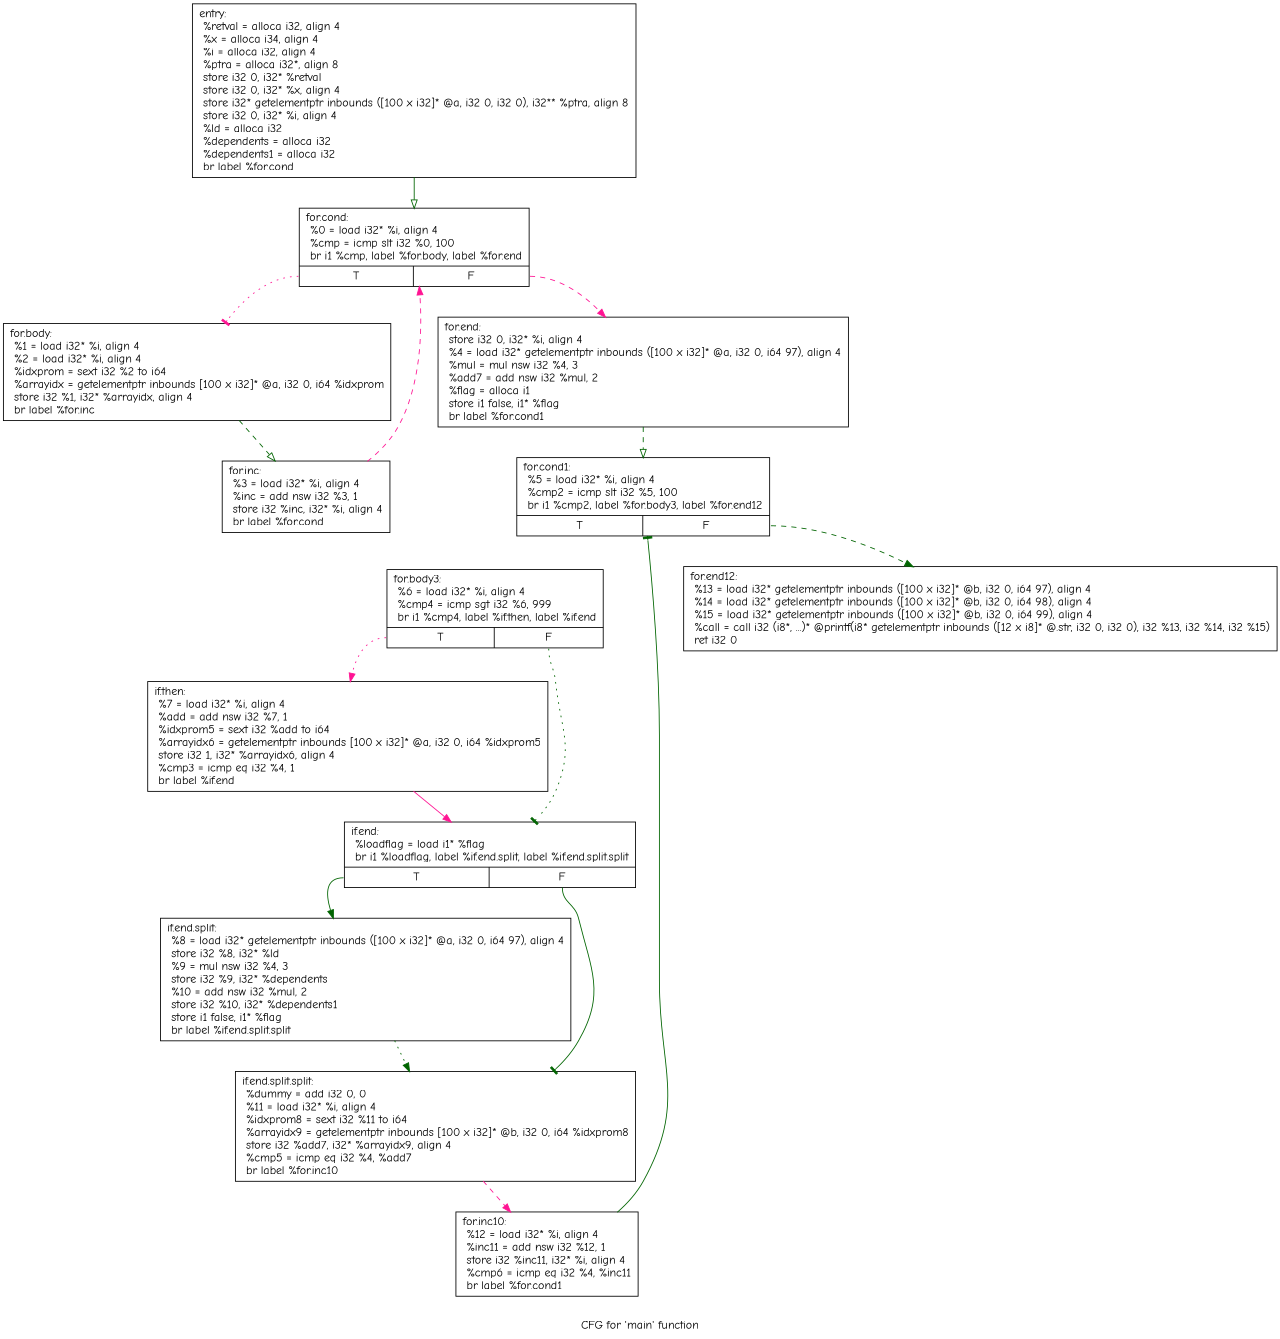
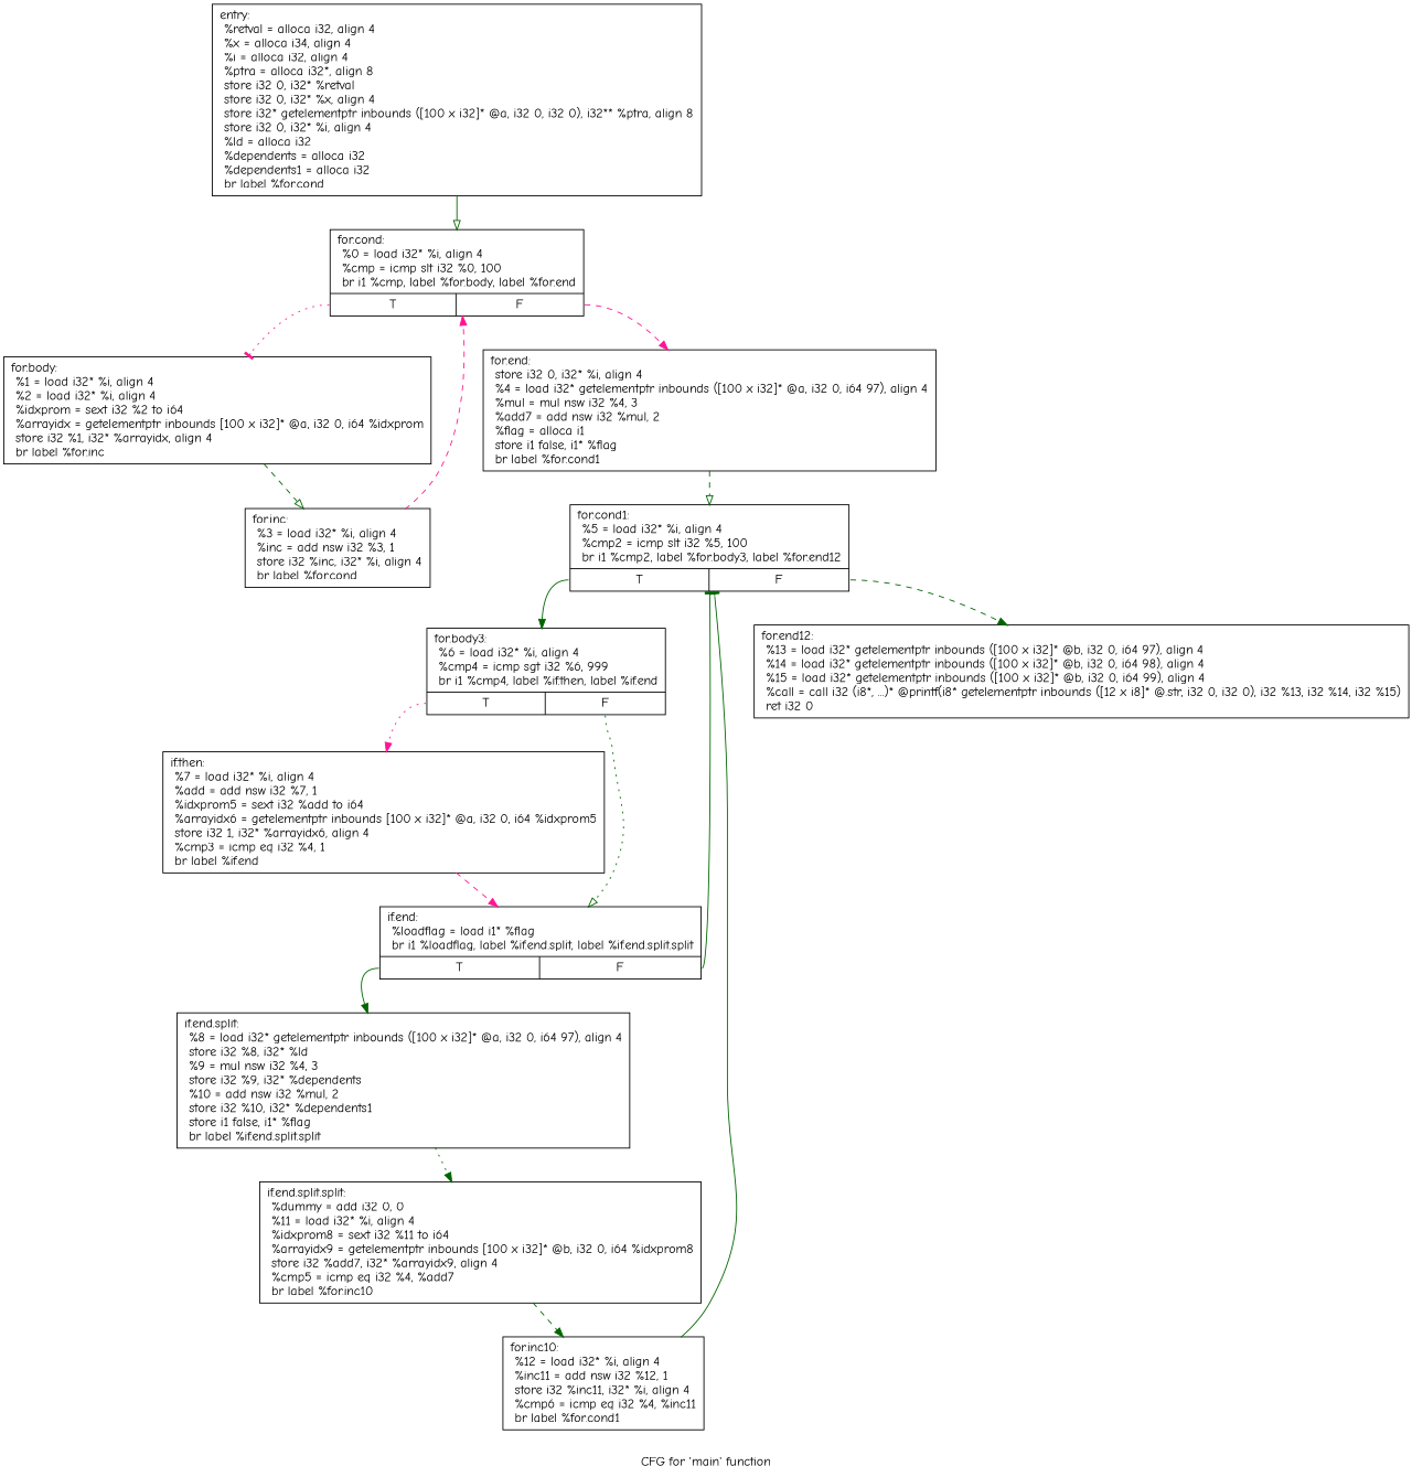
  digraph {
    fontname="Comic Neue"
    label="CFG for 'main' function"
    node [fontname="Comic Neue" shape=record]
    edge [arrowhead=normal color=darkgreen fontname="Comic Neue" style=dashed]
    n1 [label="{entry:\l  %retval = alloca i32, align 4\l  %x = alloca i34, align 4\l  %i = alloca i32, align 4\l  %ptra = alloca i32*, align 8\l  store i32 0, i32* %retval\l  store i32 0, i32* %x, align 4\l  store i32* getelementptr inbounds ([100 x i32]* @a, i32 0, i32 0), i32** %ptra, align 8\l  store i32 0, i32* %i, align 4\l  %ld = alloca i32\l  %dependents = alloca i32\l  %dependents1 = alloca i32\l  br label %for.cond\l}"]
    n2 [label="{for.cond:                                         \l  %0 = load i32* %i, align 4\l  %cmp = icmp slt i32 %0, 100\l  br i1 %cmp, label %for.body, label %for.end\l|{<s0>T|<s1>F}}"]
    n3 [label="{for.body:                                         \l  %1 = load i32* %i, align 4\l  %2 = load i32* %i, align 4\l  %idxprom = sext i32 %2 to i64\l  %arrayidx = getelementptr inbounds [100 x i32]* @a, i32 0, i64 %idxprom\l  store i32 %1, i32* %arrayidx, align 4\l  br label %for.inc\l}"]
    n4 [label="{for.end:                                          \l  store i32 0, i32* %i, align 4\l  %4 = load i32* getelementptr inbounds ([100 x i32]* @a, i32 0, i64 97), align 4\l  %mul = mul nsw i32 %4, 3\l  %add7 = add nsw i32 %mul, 2\l  %flag = alloca i1\l  store i1 false, i1* %flag\l  br label %for.cond1\l}"]
    n5 [label="{for.inc:                                          \l  %3 = load i32* %i, align 4\l  %inc = add nsw i32 %3, 1\l  store i32 %inc, i32* %i, align 4\l  br label %for.cond\l}"]
    n6 [label="{for.cond1:                                        \l  %5 = load i32* %i, align 4\l  %cmp2 = icmp slt i32 %5, 100\l  br i1 %cmp2, label %for.body3, label %for.end12\l|{<s0>T|<s1>F}}"]
    n7 [label="{for.body3:                                        \l  %6 = load i32* %i, align 4\l  %cmp4 = icmp sgt i32 %6, 999\l  br i1 %cmp4, label %if.then, label %if.end\l|{<s0>T|<s1>F}}"]
    n8 [label="{for.end12:                                        \l  %13 = load i32* getelementptr inbounds ([100 x i32]* @b, i32 0, i64 97), align 4\l  %14 = load i32* getelementptr inbounds ([100 x i32]* @b, i32 0, i64 98), align 4\l  %15 = load i32* getelementptr inbounds ([100 x i32]* @b, i32 0, i64 99), align 4\l  %call = call i32 (i8*, ...)* @printf(i8* getelementptr inbounds ([12 x i8]* @.str, i32 0, i32 0), i32 %13, i32 %14, i32 %15)\l  ret i32 0\l}"]
    n9 [label="{if.then:                                          \l  %7 = load i32* %i, align 4\l  %add = add nsw i32 %7, 1\l  %idxprom5 = sext i32 %add to i64\l  %arrayidx6 = getelementptr inbounds [100 x i32]* @a, i32 0, i64 %idxprom5\l  store i32 1, i32* %arrayidx6, align 4\l  %cmp3 = icmp eq i32 %4, 1\l  br label %if.end\l}"]
    n10 [label="{if.end:                                           \l  %loadflag = load i1* %flag\l  br i1 %loadflag, label %if.end.split, label %if.end.split.split\l|{<s0>T|<s1>F}}"]
    n11 [label="{if.end.split:                                     \l  %8 = load i32* getelementptr inbounds ([100 x i32]* @a, i32 0, i64 97), align 4\l  store i32 %8, i32* %ld\l  %9 = mul nsw i32 %4, 3\l  store i32 %9, i32* %dependents\l  %10 = add nsw i32 %mul, 2\l  store i32 %10, i32* %dependents1\l  store i1 false, i1* %flag\l  br label %if.end.split.split\l}"]
    n12 [label="{if.end.split.split:                               \l  %dummy = add i32 0, 0\l  %11 = load i32* %i, align 4\l  %idxprom8 = sext i32 %11 to i64\l  %arrayidx9 = getelementptr inbounds [100 x i32]* @b, i32 0, i64 %idxprom8\l  store i32 %add7, i32* %arrayidx9, align 4\l  %cmp5 = icmp eq i32 %4, %add7\l  br label %for.inc10\l}"]
    n13 [label="{for.inc10:                                        \l  %12 = load i32* %i, align 4\l  %inc11 = add nsw i32 %12, 1\l  store i32 %inc11, i32* %i, align 4\l  %cmp6 = icmp eq i32 %4, %inc11\l  br label %for.cond1\l}"]
    n1 -> n2 [arrowhead=onormal style=solid]
    n2 -> n3 [arrowhead=tee color=deeppink style=dotted tailport=s0]
    n2 -> n4 [color=deeppink tailport=s1]
    n3 -> n5 [arrowhead=onormal]
    n4 -> n6 [arrowhead=onormal]
    n5 -> n2 [color=deeppink]
+   n6 -> n7 [style=solid tailport=s0]
    n6 -> n8 [tailport=s1]
    n7 -> n9 [color=deeppink style=dotted tailport=s0]
-   n7 -> n10 [arrowhead=tee style=dotted tailport=s1]
-   n9 -> n10 [color=deeppink style=solid]
+   n7 -> n10 [arrowhead=onormal style=dotted tailport=s1]
+   n9 -> n10 [color=deeppink]
    n10 -> n11 [style=solid tailport=s0]
-   n10 -> n12 [arrowhead=tee style=solid tailport=s1]
+   n10 -> n6 [arrowhead=tee style=solid tailport=s1]
    n11 -> n12 [style=dotted]
-   n12 -> n13 [color=deeppink]
+   n12 -> n13
    n13 -> n6 [arrowhead=tee style=solid]
  }
